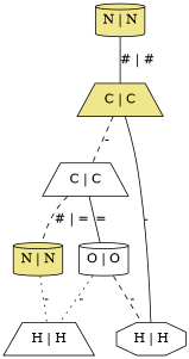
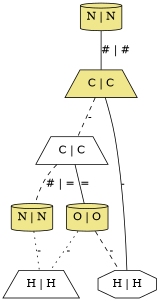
  graph {
    node [style=filled fillcolor=khaki shape=cylinder]
    edge [style=solid]
    n1 [label="N | N"]
    n2 [label="C | C" shape=trapezium]
    n3 [label="C | C" fillcolor=white shape=trapezium]
    n4 [label="H | H" fillcolor=white shape=octagon]
    n5 [label="N | N"]
-   n6 [label="O | O" fillcolor=white]
+   n6 [label="O | O"]
    n7 [label="H | H" fillcolor=white shape=trapezium]
    n1 -- n2 [label="# | #"]
    n2 -- n3 [label="-" style=dashed]
    n2 -- n4 [label="-"]
    n3 -- n5 [label="# | =" style=dashed]
    n3 -- n6 [label="="]
    n5 -- n7 [label="-" style=dotted]
    n6 -- n4 [label="-" style=dashed]
    n6 -- n7 [label="-" style=dotted]
  }
